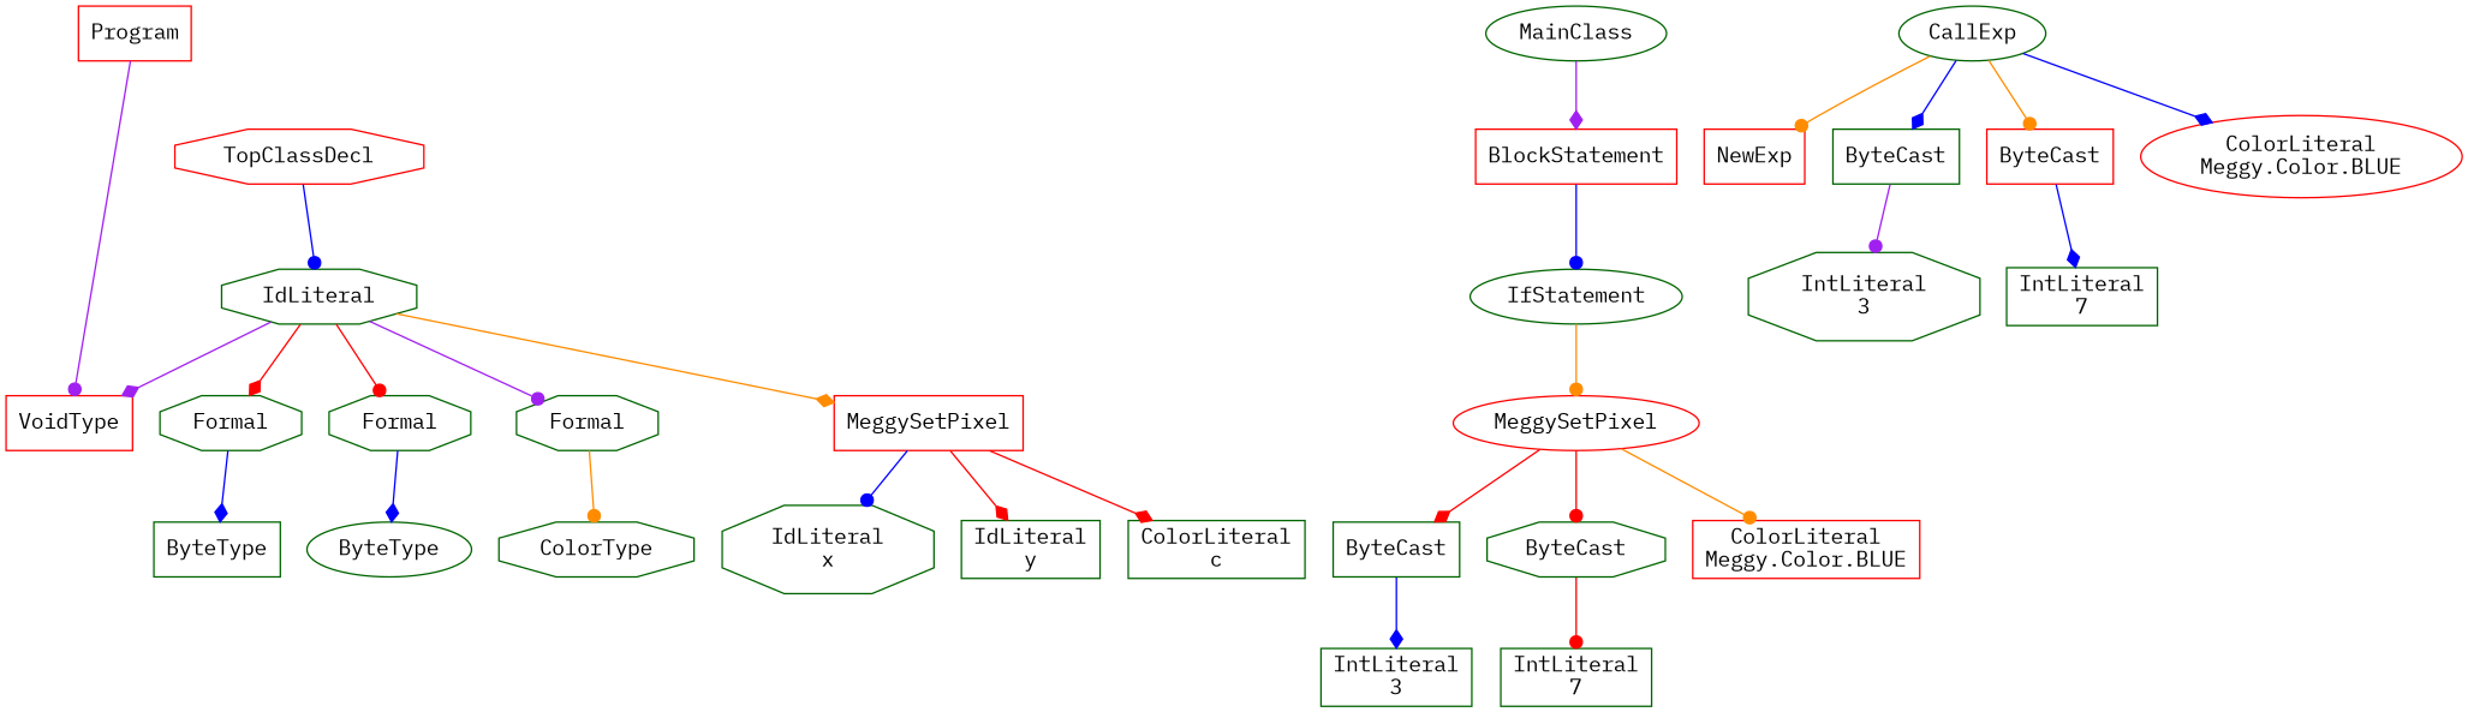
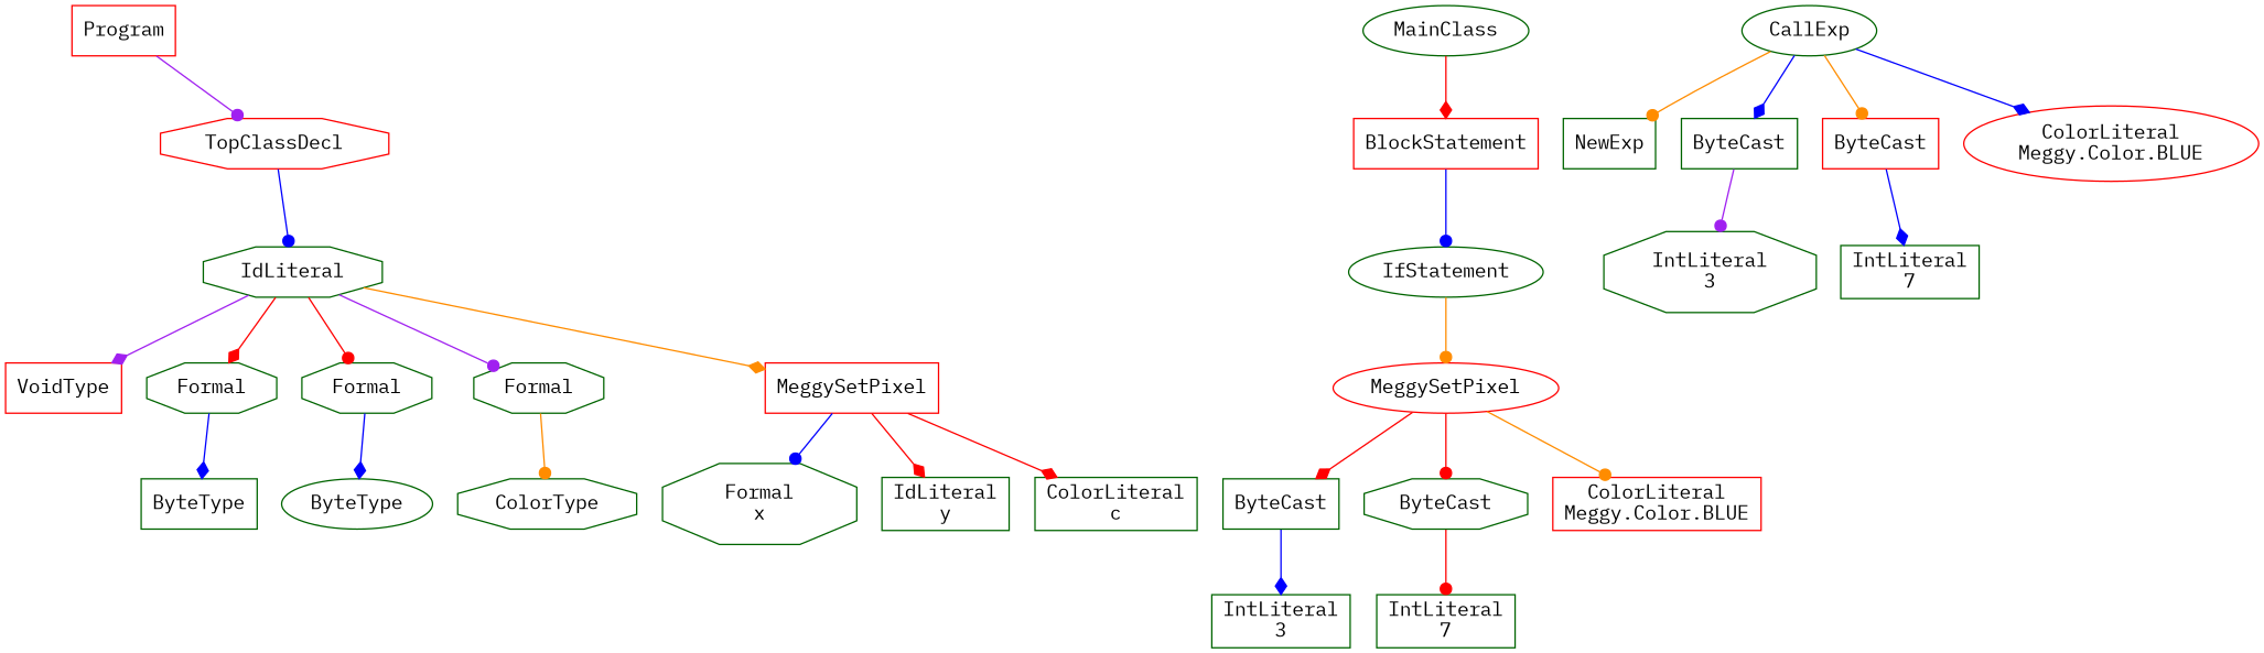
  digraph {
    fontname="IBM Plex Mono"
    node [color=darkgreen fontname="IBM Plex Mono" shape=box]
    edge [arrowhead=dot color=blue fontname="IBM Plex Mono"]
    n1 [color=red label=Program]
    n2 [color=red label=TopClassDecl shape=octagon]
    n3 [label=MainClass shape=ellipse]
    n4 [color=red label=BlockStatement]
    n5 [label=IdLiteral shape=octagon]
    n6 [label=IfStatement shape=ellipse]
    n7 [color=red label=MeggySetPixel shape=ellipse]
    n8 [label=CallExp shape=ellipse]
-   n9 [color=red label=NewExp]
+   n9 [label=NewExp]
    n10 [label=ByteCast]
    n11 [color=red label=ByteCast]
    n12 [color=red label="ColorLiteral\nMeggy.Color.BLUE" shape=ellipse]
    n13 [label=ByteCast]
    n14 [label=ByteCast shape=octagon]
    n15 [color=red label="ColorLiteral\nMeggy.Color.BLUE"]
    n16 [label="IntLiteral\n3" shape=octagon]
    n17 [label="IntLiteral\n7"]
    n18 [label="IntLiteral\n3"]
    n19 [label="IntLiteral\n7"]
    n20 [color=red label=VoidType]
    n21 [label=Formal shape=octagon]
    n22 [label=Formal shape=octagon]
    n23 [label=Formal shape=octagon]
    n24 [color=red label=MeggySetPixel]
    n25 [label=ByteType]
    n26 [label=ByteType shape=ellipse]
    n27 [label=ColorType shape=octagon]
-   n28 [label="IdLiteral\nx" shape=octagon]
+   n28 [label="Formal\nx" shape=octagon]
    n29 [label="IdLiteral\ny"]
    n30 [label="ColorLiteral\nc"]
-   n1 -> n20 [color=purple]
+   n1 -> n2 [color=purple]
    n2 -> n5
-   n3 -> n4 [arrowhead=diamond color=purple]
+   n3 -> n4 [arrowhead=diamond color=red]
    n4 -> n6
    n5 -> n20 [arrowhead=diamond color=purple]
    n5 -> n21 [arrowhead=diamond color=red]
    n5 -> n22 [color=red]
    n5 -> n23 [color=purple]
    n5 -> n24 [arrowhead=diamond color=darkorange]
    n6 -> n7 [color=darkorange]
    n7 -> n13 [arrowhead=diamond color=red]
    n7 -> n14 [color=red]
    n7 -> n15 [color=darkorange]
    n8 -> n9 [color=darkorange]
    n8 -> n10 [arrowhead=diamond]
    n8 -> n11 [color=darkorange]
    n8 -> n12 [arrowhead=diamond]
    n10 -> n16 [color=purple]
    n11 -> n17 [arrowhead=diamond]
    n13 -> n18 [arrowhead=diamond]
    n14 -> n19 [color=red]
    n21 -> n25 [arrowhead=diamond]
    n22 -> n26 [arrowhead=diamond]
    n23 -> n27 [color=darkorange]
    n24 -> n28
    n24 -> n29 [arrowhead=diamond color=red]
    n24 -> n30 [arrowhead=diamond color=red]
  }
